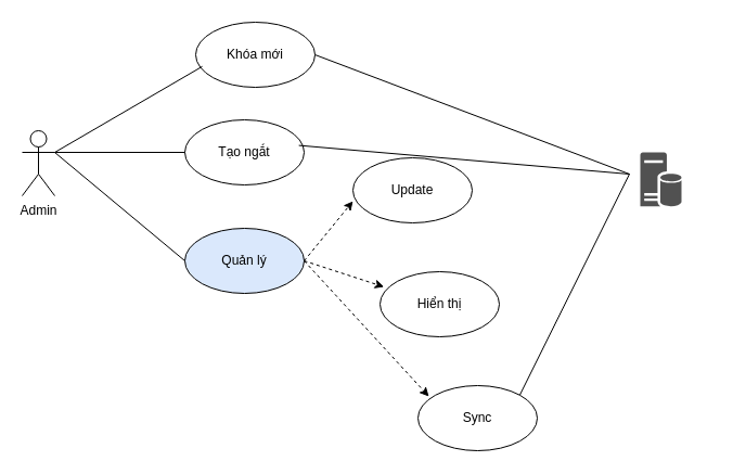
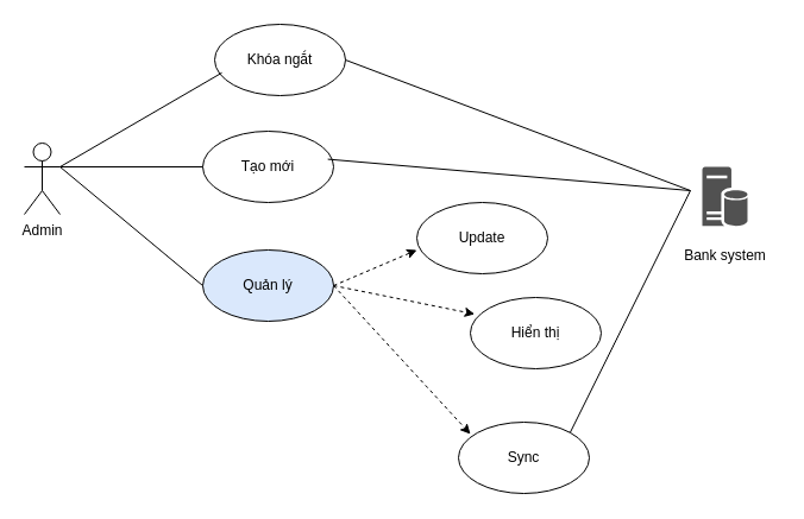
  <mxCell id="0" />
  <mxCell id="1" parent="0" />
  <mxCell id="2" value="Admin" style="shape=umlActor;verticalLabelPosition=bottom;verticalAlign=top;html=1;" parent="1" vertex="1"><mxGeometry x="20" y="120" width="30" height="60" as="geometry" /></mxCell>
- <mxCell id="3" value="Khóa mới" style="ellipse;whiteSpace=wrap;html=1;" parent="1" vertex="1"><mxGeometry x="180" y="20" width="110" height="60" as="geometry" /></mxCell>
- <mxCell id="4" value="Tạo ngắt" style="ellipse;whiteSpace=wrap;html=1;" parent="1" vertex="1"><mxGeometry x="170" y="110" width="110" height="60" as="geometry" /></mxCell>
+ <mxCell id="3" value="Khóa ngắt" style="ellipse;whiteSpace=wrap;html=1;" parent="1" vertex="1"><mxGeometry x="180" y="20" width="110" height="60" as="geometry" /></mxCell>
+ <mxCell id="4" value="Tạo mới" style="ellipse;whiteSpace=wrap;html=1;" parent="1" vertex="1"><mxGeometry x="170" y="110" width="110" height="60" as="geometry" /></mxCell>
  <mxCell id="5" value="Quản lý" style="ellipse;whiteSpace=wrap;html=1;fillColor=#dae8fc;" parent="1" vertex="1"><mxGeometry x="170" y="210" width="110" height="60" as="geometry" /></mxCell>
  <mxCell id="6" value="" style="endArrow=none;html=1;rounded=0;entryX=0.055;entryY=0.68;entryDx=0;entryDy=0;entryPerimeter=0;" parent="1" target="3" edge="1"><mxGeometry width="50" height="50" relative="1" as="geometry"><mxPoint x="50" y="140" as="sourcePoint" /><mxPoint x="100" y="90" as="targetPoint" /></mxGeometry></mxCell>
  <mxCell id="7" value="" style="endArrow=none;html=1;rounded=0;" parent="1" edge="1"><mxGeometry width="50" height="50" relative="1" as="geometry"><mxPoint x="50" y="140" as="sourcePoint" /><mxPoint x="170" y="140" as="targetPoint" /></mxGeometry></mxCell>
  <mxCell id="8" value="" style="endArrow=none;html=1;rounded=0;" parent="1" edge="1"><mxGeometry width="50" height="50" relative="1" as="geometry"><mxPoint x="50" y="140" as="sourcePoint" /><mxPoint x="170" y="240" as="targetPoint" /></mxGeometry></mxCell>
- <mxCell id="9" value="Hiển thị" style="ellipse;whiteSpace=wrap;html=1;" parent="1" vertex="1"><mxGeometry x="350" y="250" width="110" height="60" as="geometry" /></mxCell>
- <mxCell id="10" value="Update" style="ellipse;whiteSpace=wrap;html=1;" parent="1" vertex="1"><mxGeometry x="325" y="145" width="110" height="60" as="geometry" /></mxCell>
+ <mxCell id="9" value="Hiển thị" style="ellipse;whiteSpace=wrap;html=1;" parent="1" vertex="1"><mxGeometry x="395" y="250" width="110" height="60" as="geometry" /></mxCell>
+ <mxCell id="10" value="Update" style="ellipse;whiteSpace=wrap;html=1;" parent="1" vertex="1"><mxGeometry x="350" y="170" width="110" height="60" as="geometry" /></mxCell>
  <mxCell id="11" value="Sync" style="ellipse;whiteSpace=wrap;html=1;" parent="1" vertex="1"><mxGeometry x="385" y="355" width="110" height="60" as="geometry" /></mxCell>
  <mxCell id="12" value="" style="endArrow=classic;html=1;rounded=0;entryX=0;entryY=0.667;entryDx=0;entryDy=0;entryPerimeter=0;dashed=1;endFill=1;" parent="1" target="10" edge="1"><mxGeometry width="50" height="50" relative="1" as="geometry"><mxPoint x="280" y="240" as="sourcePoint" /><mxPoint x="330" y="190" as="targetPoint" /></mxGeometry></mxCell>
  <mxCell id="13" value="" style="endArrow=classic;html=1;rounded=0;entryX=0.033;entryY=0.233;entryDx=0;entryDy=0;entryPerimeter=0;dashed=1;endFill=1;" parent="1" target="9" edge="1"><mxGeometry width="50" height="50" relative="1" as="geometry"><mxPoint x="280" y="240" as="sourcePoint" /><mxPoint x="350" y="220" as="targetPoint" /></mxGeometry></mxCell>
  <mxCell id="14" value="" style="endArrow=classic;html=1;rounded=0;entryX=0.091;entryY=0.167;entryDx=0;entryDy=0;entryPerimeter=0;dashed=1;endFill=1;" parent="1" target="11" edge="1"><mxGeometry width="50" height="50" relative="1" as="geometry"><mxPoint x="280" y="240" as="sourcePoint" /><mxPoint x="400" y="310" as="targetPoint" /></mxGeometry></mxCell>
  <mxCell id="15" value="" style="sketch=0;pointerEvents=1;shadow=0;dashed=0;html=1;strokeColor=none;labelPosition=center;verticalLabelPosition=bottom;verticalAlign=top;align=center;fillColor=#515151;shape=mxgraph.mscae.enterprise.database_server" parent="1" vertex="1"><mxGeometry x="590" y="140" width="38" height="50" as="geometry" /></mxCell>
+ <mxCell id="16" value="Bank system" style="text;html=1;align=center;verticalAlign=middle;resizable=0;points=[];autosize=1;strokeColor=none;fillColor=none;" parent="1" vertex="1"><mxGeometry x="564" y="200" width="90" height="30" as="geometry" /></mxCell>
  <mxCell id="17" value="" style="endArrow=none;html=1;rounded=0;" parent="1" edge="1"><mxGeometry width="50" height="50" relative="1" as="geometry"><mxPoint x="290" y="50" as="sourcePoint" /><mxPoint x="580" y="160" as="targetPoint" /></mxGeometry></mxCell>
  <mxCell id="18" value="" style="endArrow=none;html=1;rounded=0;exitX=0.956;exitY=0.393;exitDx=0;exitDy=0;exitPerimeter=0;" parent="1" source="4" edge="1"><mxGeometry width="50" height="50" relative="1" as="geometry"><mxPoint x="530" y="210" as="sourcePoint" /><mxPoint x="580" y="160" as="targetPoint" /></mxGeometry></mxCell>
  <mxCell id="19" value="" style="endArrow=none;html=1;rounded=0;exitX=1;exitY=0;exitDx=0;exitDy=0;" parent="1" source="11" edge="1"><mxGeometry width="50" height="50" relative="1" as="geometry"><mxPoint x="530" y="210" as="sourcePoint" /><mxPoint x="580" y="160" as="targetPoint" /></mxGeometry></mxCell>
